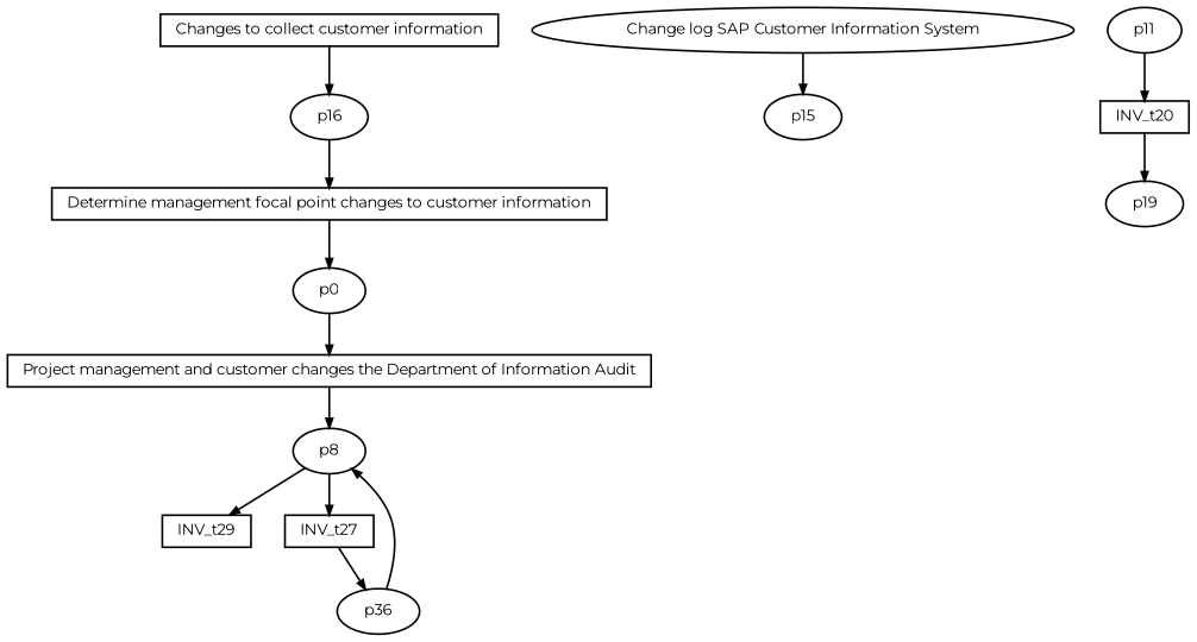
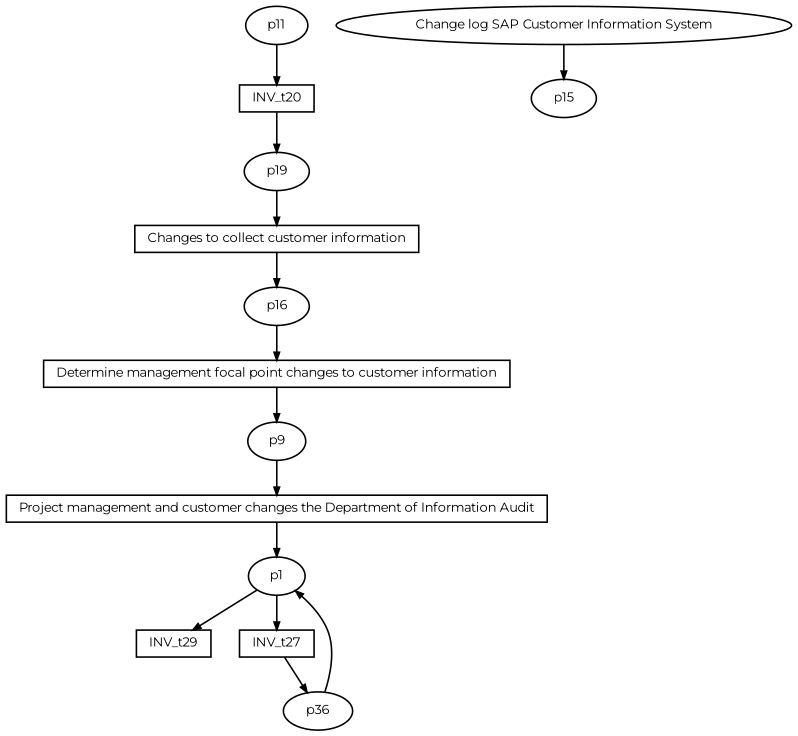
  digraph {
    fontname=Montserrat
    fontsize=8
    rankdir=TB
    ranksep=.3
    remincross=true
    node [fontname=Montserrat fontsize=8 shape=oval]
    edge [arrowsize=0.5 fontname=Montserrat]
    n1 [height=.2 label="Project management and customer changes the Department of Information Audit" shape=box width=.2]
-   n2 [height=.2 label=p8 width=.2]
+   n2 [height=.2 label=p1 width=.2]
    n3 [height=.2 label=INV_t29 shape=box width=.2]
    n4 [height=.2 label=INV_t27 shape=box width=.2]
    n5 [height=.2 label="Change log SAP Customer Information System" shape=ellipse width=.2]
    n6 [height=.2 label=p15 width=.2]
    n7 [height=.2 label="Changes to collect customer information" shape=box width=.2]
    n8 [height=.2 label=p16 width=.2]
    n9 [height=.2 label="Determine management focal point changes to customer information" shape=box width=.2]
-   n10 [height=.2 label=p0 width=.2]
+   n10 [height=.2 label=p9 width=.2]
    n11 [height=.2 label=INV_t20 shape=box width=.2]
    n12 [height=.2 label=p19 width=.2]
    n13 [height=.2 label=p36 width=.2]
    n14 [height=.2 label=p11 width=.2]
    n1 -> n2
    n2 -> n3
    n2 -> n4
    n4 -> n13
    n5 -> n6
    n7 -> n8
    n8 -> n9
    n9 -> n10
    n10 -> n1
    n11 -> n12
+   n12 -> n7
    n13 -> n2
    n14 -> n11
  }
